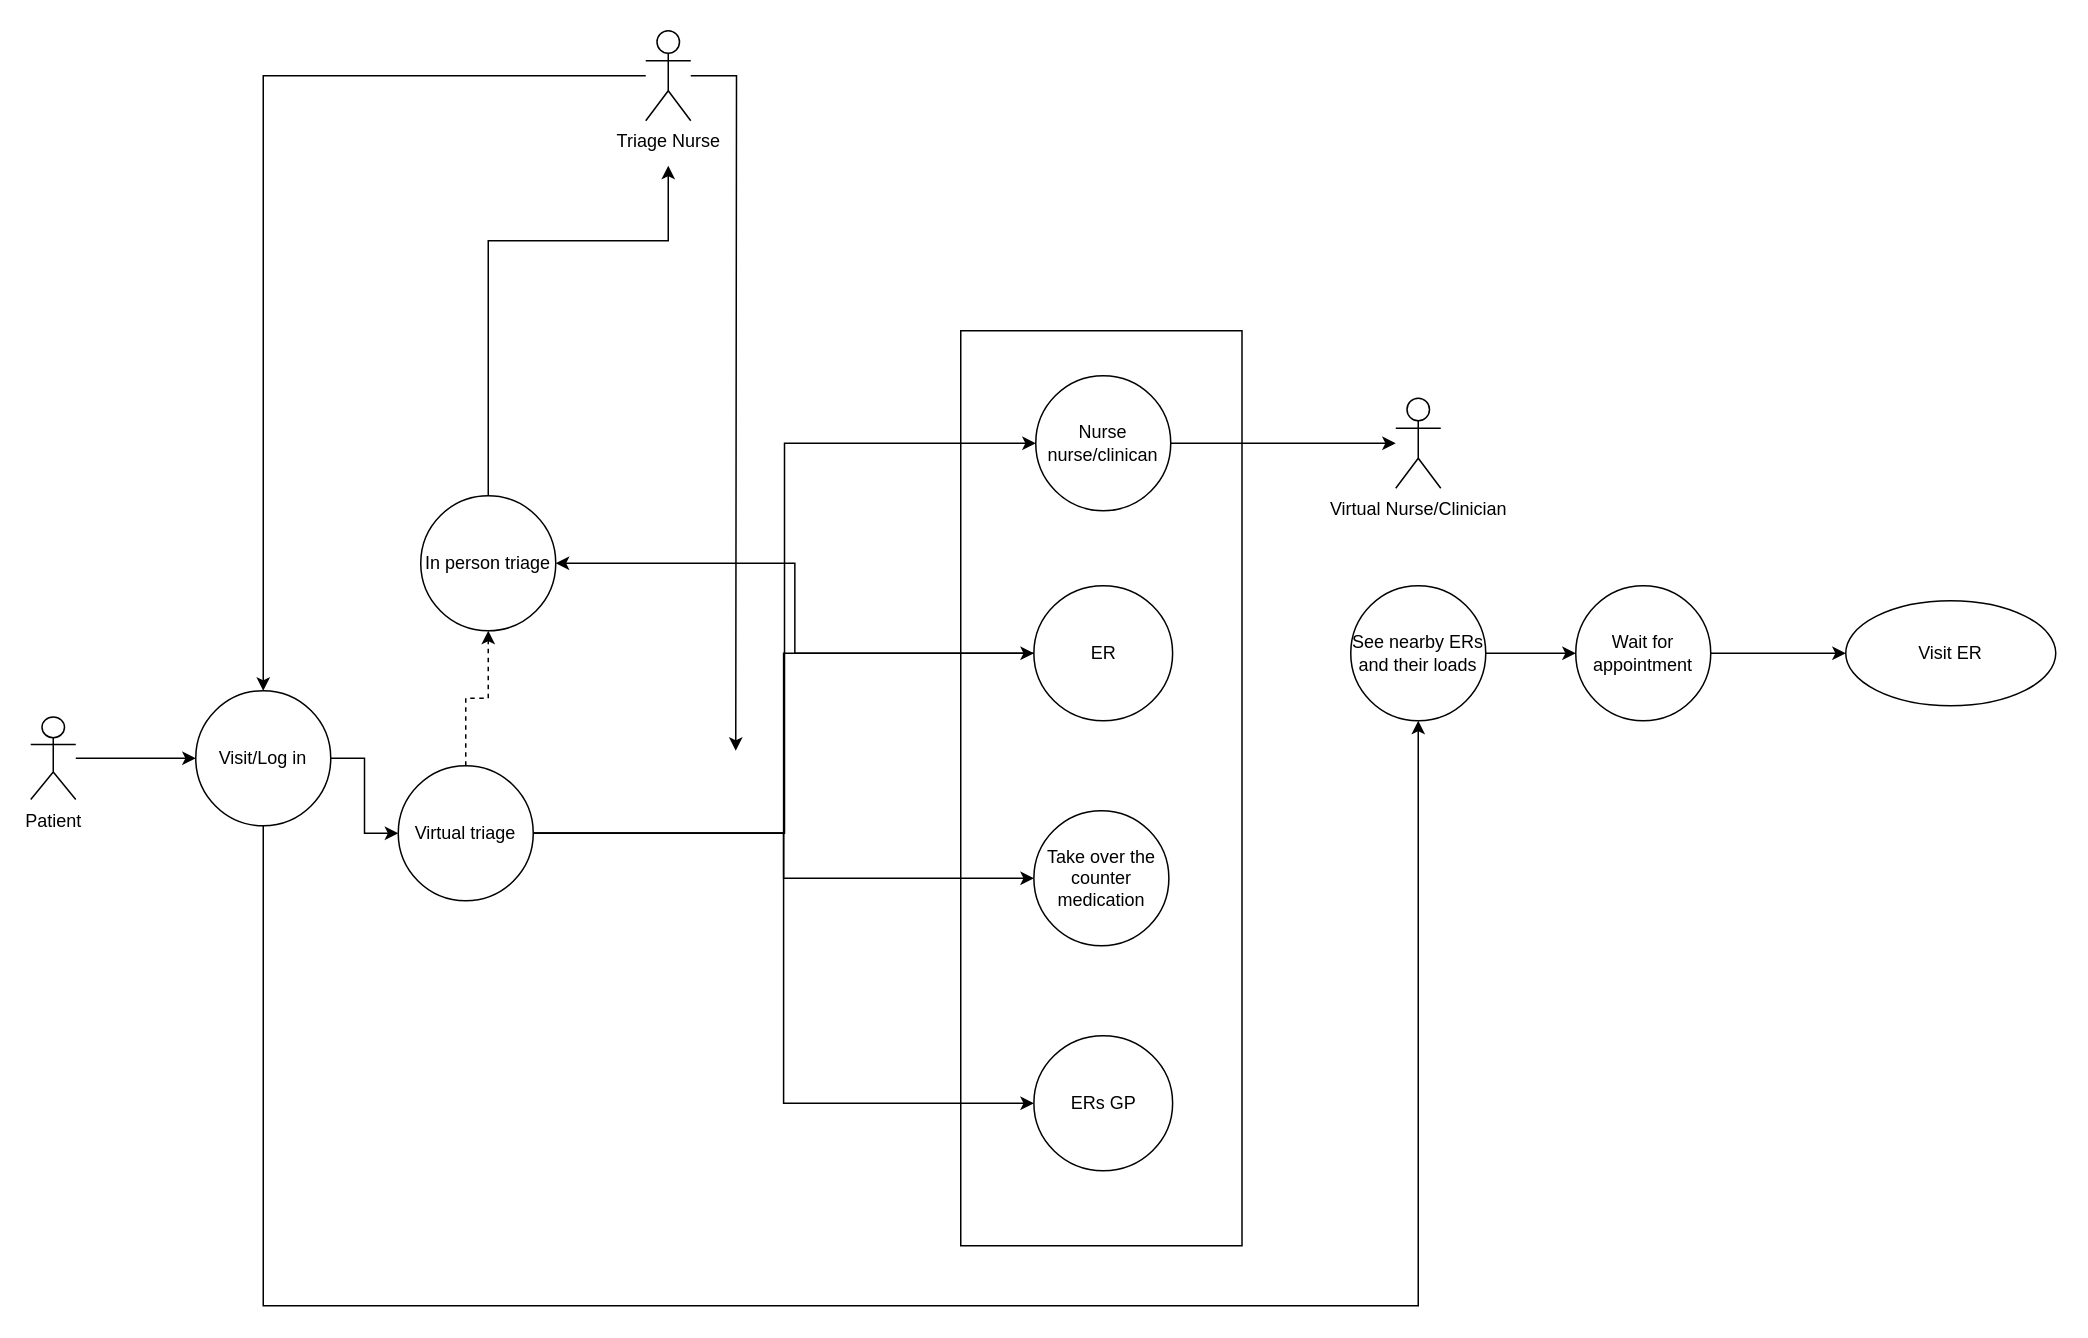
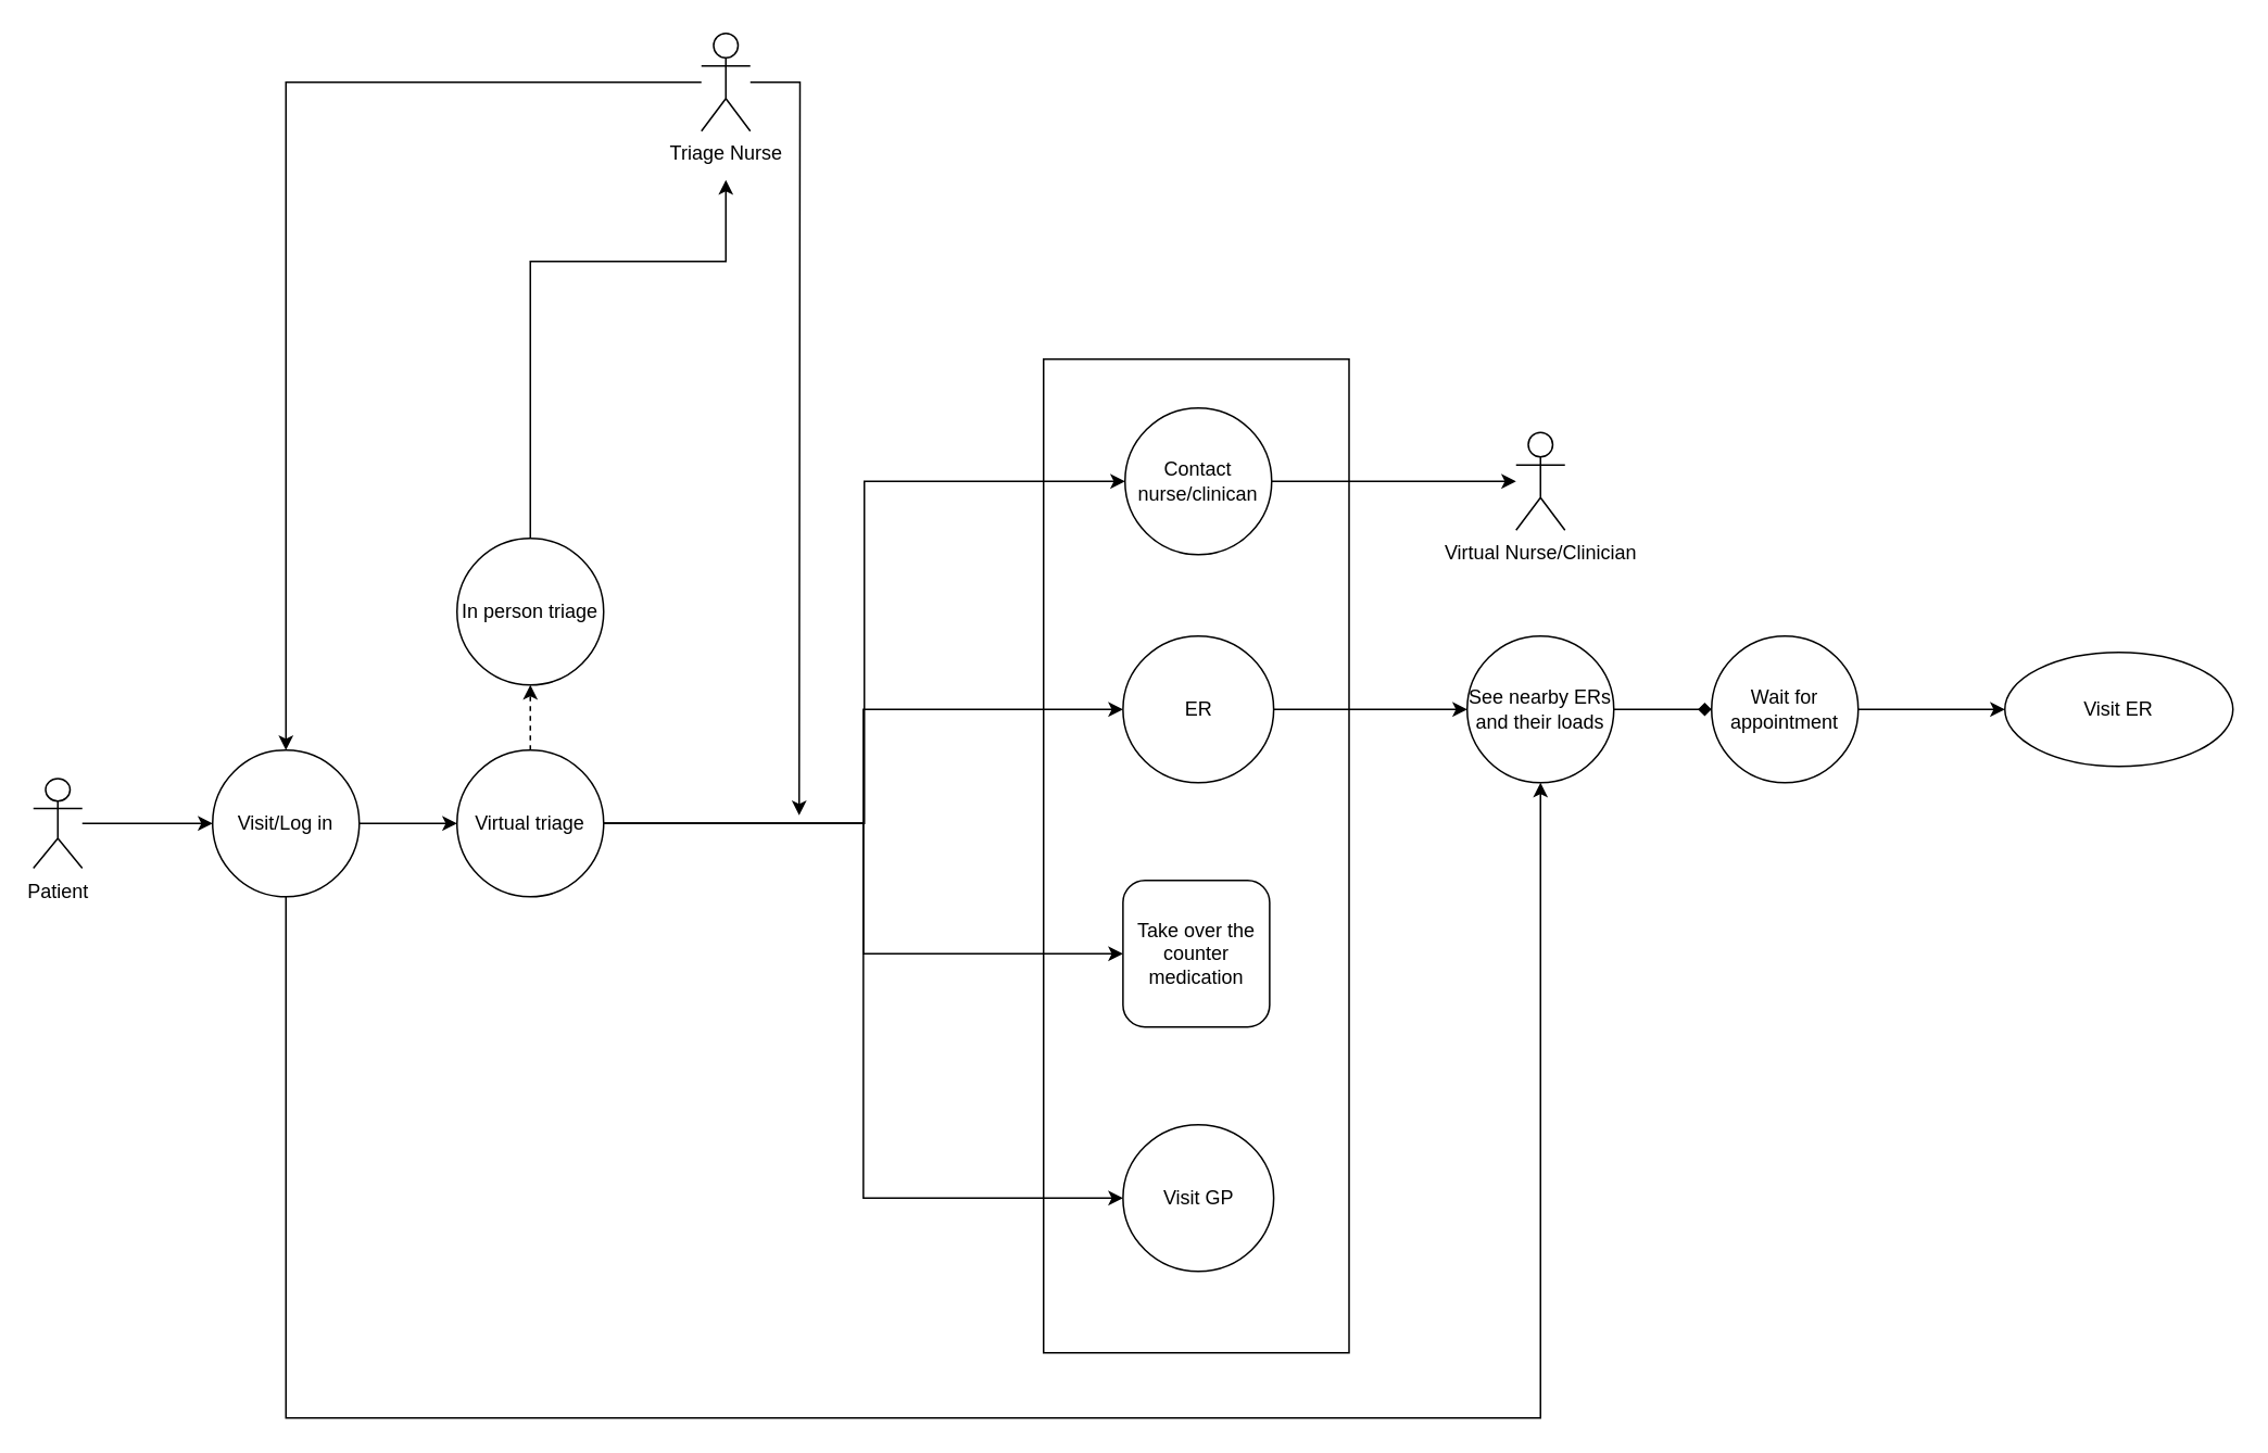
  <mxCell id="0" />
  <mxCell id="1" parent="0" />
  <mxCell id="2" value="" style="html=1;whiteSpace=wrap;" vertex="1" parent="1"><mxGeometry x="640" y="220" width="187.5" height="610" as="geometry" /></mxCell>
  <mxCell id="3" style="edgeStyle=orthogonalEdgeStyle;rounded=0;orthogonalLoop=1;jettySize=auto;html=1;entryX=0;entryY=0.5;entryDx=0;entryDy=0;" edge="1" parent="1" source="4" target="21"><mxGeometry relative="1" as="geometry" /></mxCell>
  <mxCell id="4" value="Patient&lt;br&gt;" style="shape=umlActor;verticalLabelPosition=bottom;verticalAlign=top;html=1;" vertex="1" parent="1"><mxGeometry x="20" y="477.5" width="30" height="55" as="geometry" /></mxCell>
  <mxCell id="5" style="edgeStyle=orthogonalEdgeStyle;rounded=0;orthogonalLoop=1;jettySize=auto;html=1;entryX=0.5;entryY=1;entryDx=0;entryDy=0;dashed=1;" edge="1" parent="1" source="10" target="18"><mxGeometry relative="1" as="geometry" /></mxCell>
  <mxCell id="6" style="edgeStyle=orthogonalEdgeStyle;orthogonalLoop=1;jettySize=auto;html=1;entryX=0;entryY=0.5;entryDx=0;entryDy=0;rounded=0;" edge="1" parent="1" source="10" target="16"><mxGeometry relative="1" as="geometry" /></mxCell>
  <mxCell id="7" style="edgeStyle=orthogonalEdgeStyle;rounded=0;orthogonalLoop=1;jettySize=auto;html=1;entryX=0;entryY=0.5;entryDx=0;entryDy=0;" edge="1" parent="1" source="10" target="14"><mxGeometry relative="1" as="geometry" /></mxCell>
  <mxCell id="8" style="edgeStyle=orthogonalEdgeStyle;rounded=0;orthogonalLoop=1;jettySize=auto;html=1;entryX=0;entryY=0.5;entryDx=0;entryDy=0;" edge="1" parent="1" source="10" target="24"><mxGeometry relative="1" as="geometry"><mxPoint x="628.75" y="665" as="targetPoint" /></mxGeometry></mxCell>
  <mxCell id="9" style="edgeStyle=orthogonalEdgeStyle;rounded=0;orthogonalLoop=1;jettySize=auto;html=1;entryX=0;entryY=0.5;entryDx=0;entryDy=0;" edge="1" parent="1" source="10" target="26"><mxGeometry relative="1" as="geometry" /></mxCell>
- <mxCell id="10" value="Virtual triage" style="ellipse;whiteSpace=wrap;html=1;" vertex="1" parent="1"><mxGeometry x="265" y="510" width="90" height="90" as="geometry" /></mxCell>
+ <mxCell id="10" value="Virtual triage" style="ellipse;whiteSpace=wrap;html=1;" vertex="1" parent="1"><mxGeometry x="280" y="460" width="90" height="90" as="geometry" /></mxCell>
  <mxCell id="11" style="edgeStyle=orthogonalEdgeStyle;rounded=0;orthogonalLoop=1;jettySize=auto;html=1;entryX=0.5;entryY=0;entryDx=0;entryDy=0;" edge="1" parent="1" source="13" target="21"><mxGeometry relative="1" as="geometry" /></mxCell>
  <mxCell id="12" style="edgeStyle=orthogonalEdgeStyle;rounded=0;orthogonalLoop=1;jettySize=auto;html=1;" edge="1" parent="1" source="13"><mxGeometry relative="1" as="geometry"><mxPoint x="490" y="500" as="targetPoint" /></mxGeometry></mxCell>
  <mxCell id="13" value="Triage Nurse" style="shape=umlActor;verticalLabelPosition=bottom;verticalAlign=top;html=1;" vertex="1" parent="1"><mxGeometry x="430" y="20" width="30" height="60" as="geometry" /></mxCell>
- <mxCell id="14" value="Take over the counter medication" style="ellipse;whiteSpace=wrap;html=1;" vertex="1" parent="1"><mxGeometry x="688.75" y="540" width="90" height="90" as="geometry" /></mxCell>
- <mxCell id="15" value="" style="edgeStyle=orthogonalEdgeStyle;rounded=0;orthogonalLoop=1;jettySize=auto;html=1;" edge="1" parent="1" source="16" target="18"><mxGeometry relative="1" as="geometry" /></mxCell>
+ <mxCell id="14" value="Take over the counter medication" style="whiteSpace=wrap;html=1;rounded=1;" vertex="1" parent="1"><mxGeometry x="688.75" y="540" width="90" height="90" as="geometry" /></mxCell>
+ <mxCell id="15" value="" style="edgeStyle=orthogonalEdgeStyle;rounded=0;orthogonalLoop=1;jettySize=auto;html=1;" edge="1" parent="1" source="16" target="29"><mxGeometry relative="1" as="geometry" /></mxCell>
  <mxCell id="16" value="ER" style="ellipse;whiteSpace=wrap;html=1;" vertex="1" parent="1"><mxGeometry x="688.75" y="390" width="92.5" height="90" as="geometry" /></mxCell>
  <mxCell id="17" style="edgeStyle=orthogonalEdgeStyle;rounded=0;orthogonalLoop=1;jettySize=auto;html=1;" edge="1" parent="1" source="18"><mxGeometry relative="1" as="geometry"><Array as="points"><mxPoint x="325" y="160" /></Array><mxPoint x="445" y="110" as="targetPoint" /></mxGeometry></mxCell>
  <mxCell id="18" value="In person triage" style="ellipse;whiteSpace=wrap;html=1;" vertex="1" parent="1"><mxGeometry x="280" y="330" width="90" height="90" as="geometry" /></mxCell>
  <mxCell id="19" style="edgeStyle=orthogonalEdgeStyle;rounded=0;orthogonalLoop=1;jettySize=auto;html=1;exitX=1;exitY=0.5;exitDx=0;exitDy=0;" edge="1" parent="1" source="21" target="10"><mxGeometry relative="1" as="geometry" /></mxCell>
  <mxCell id="20" style="edgeStyle=orthogonalEdgeStyle;rounded=0;orthogonalLoop=1;jettySize=auto;html=1;entryX=0.5;entryY=1;entryDx=0;entryDy=0;" edge="1" parent="1" source="21" target="29"><mxGeometry relative="1" as="geometry"><Array as="points"><mxPoint x="175" y="870" /><mxPoint x="945" y="870" /></Array></mxGeometry></mxCell>
  <mxCell id="21" value="Visit/Log in" style="ellipse;whiteSpace=wrap;html=1;" vertex="1" parent="1"><mxGeometry x="130" y="460" width="90" height="90" as="geometry" /></mxCell>
  <mxCell id="22" value="" style="edgeStyle=orthogonalEdgeStyle;rounded=0;orthogonalLoop=1;jettySize=auto;html=1;" edge="1" parent="1" source="23" target="30"><mxGeometry relative="1" as="geometry" /></mxCell>
  <mxCell id="23" value="Wait for appointment" style="ellipse;whiteSpace=wrap;html=1;" vertex="1" parent="1"><mxGeometry x="1050" y="390" width="90" height="90" as="geometry" /></mxCell>
- <mxCell id="24" value="ERs GP" style="ellipse;whiteSpace=wrap;html=1;" vertex="1" parent="1"><mxGeometry x="688.75" y="690" width="92.5" height="90" as="geometry" /></mxCell>
+ <mxCell id="24" value="Visit GP" style="ellipse;whiteSpace=wrap;html=1;" vertex="1" parent="1"><mxGeometry x="688.75" y="690" width="92.5" height="90" as="geometry" /></mxCell>
  <mxCell id="25" style="edgeStyle=orthogonalEdgeStyle;rounded=0;orthogonalLoop=1;jettySize=auto;html=1;" edge="1" parent="1" source="26" target="27"><mxGeometry relative="1" as="geometry" /></mxCell>
- <mxCell id="26" value="Nurse nurse/clinican" style="ellipse;whiteSpace=wrap;html=1;" vertex="1" parent="1"><mxGeometry x="690" y="250" width="90" height="90" as="geometry" /></mxCell>
+ <mxCell id="26" value="Contact nurse/clinican" style="ellipse;whiteSpace=wrap;html=1;" vertex="1" parent="1"><mxGeometry x="690" y="250" width="90" height="90" as="geometry" /></mxCell>
  <mxCell id="27" value="Virtual Nurse/Clinician" style="shape=umlActor;verticalLabelPosition=bottom;verticalAlign=top;html=1;" vertex="1" parent="1"><mxGeometry x="930" y="265" width="30" height="60" as="geometry" /></mxCell>
- <mxCell id="28" value="" style="edgeStyle=orthogonalEdgeStyle;rounded=0;orthogonalLoop=1;jettySize=auto;html=1;" edge="1" parent="1" source="29" target="23"><mxGeometry relative="1" as="geometry" /></mxCell>
+ <mxCell id="28" value="" style="edgeStyle=orthogonalEdgeStyle;rounded=0;orthogonalLoop=1;jettySize=auto;html=1;endArrow=diamond;" edge="1" parent="1" source="29" target="23"><mxGeometry relative="1" as="geometry" /></mxCell>
  <mxCell id="29" value="See nearby ERs and their loads" style="ellipse;whiteSpace=wrap;html=1;" vertex="1" parent="1"><mxGeometry x="900" y="390" width="90" height="90" as="geometry" /></mxCell>
  <mxCell id="30" value="Visit ER" style="ellipse;whiteSpace=wrap;html=1;" vertex="1" parent="1"><mxGeometry x="1230" y="400" width="140" height="70" as="geometry" /></mxCell>
